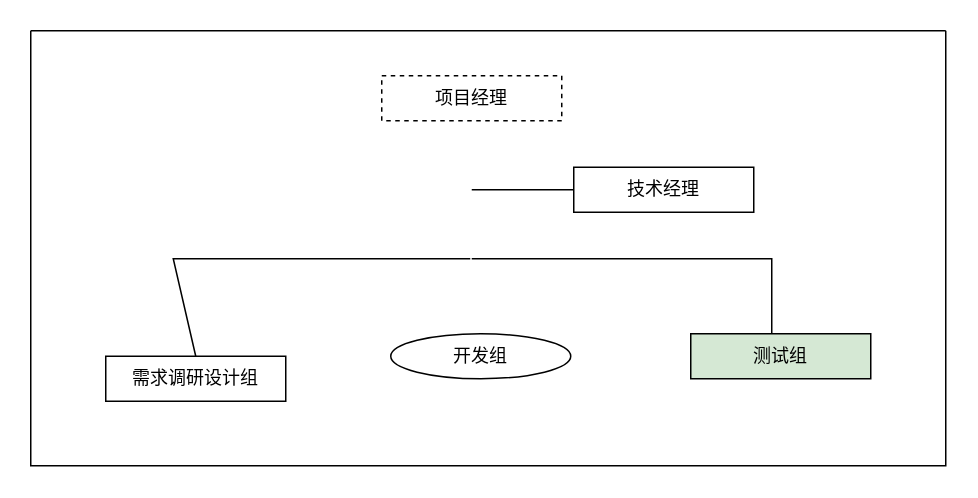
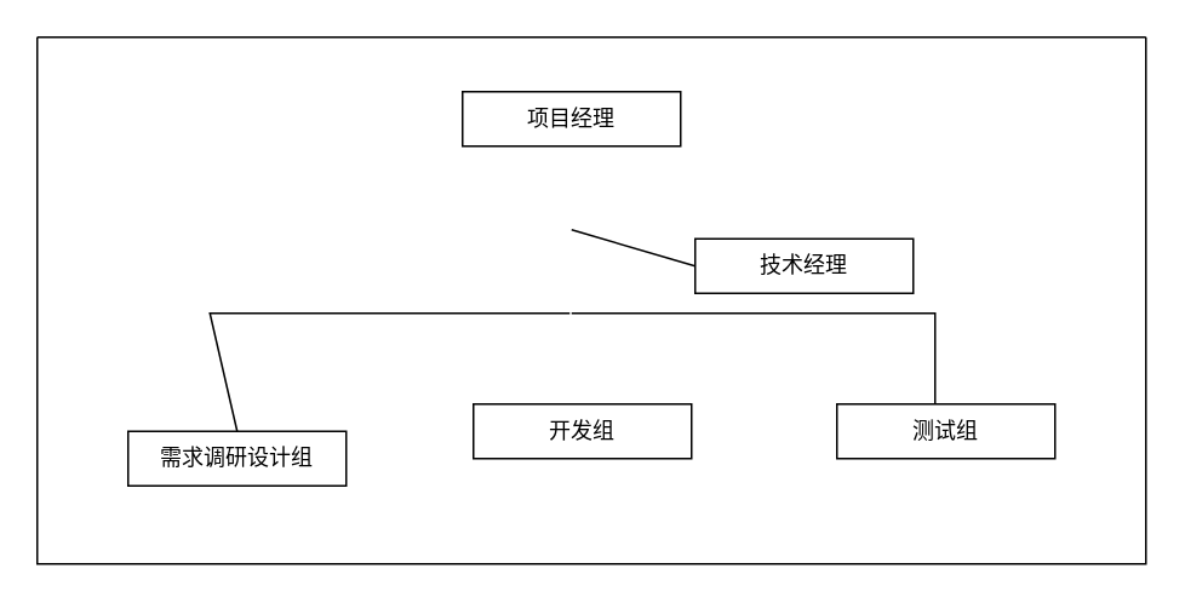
  <mxCell id="0" />
  <mxCell id="1" parent="0" />
- <mxCell id="2" value="项目经理" style="rounded=0;whiteSpace=wrap;html=1;dashed=1;" parent="1" vertex="1"><mxGeometry x="254" y="50" width="120" height="30" as="geometry" /></mxCell>
- <mxCell id="3" value="技术经理" style="rounded=0;whiteSpace=wrap;html=1;" parent="1" vertex="1"><mxGeometry x="382" y="111" width="120" height="30" as="geometry" /></mxCell>
+ <mxCell id="2" value="项目经理" style="rounded=0;whiteSpace=wrap;html=1;" parent="1" vertex="1"><mxGeometry x="254" y="50" width="120" height="30" as="geometry" /></mxCell>
+ <mxCell id="3" value="技术经理" style="rounded=0;whiteSpace=wrap;html=1;" parent="1" vertex="1"><mxGeometry x="382" y="131" width="120" height="30" as="geometry" /></mxCell>
  <mxCell id="4" value="需求调研设计组" style="rounded=0;whiteSpace=wrap;html=1;" parent="1" vertex="1"><mxGeometry x="70" y="237" width="120" height="30" as="geometry" /></mxCell>
- <mxCell id="5" value="开发组" style="ellipse;whiteSpace=wrap;html=1;" parent="1" vertex="1"><mxGeometry x="260" y="222" width="120" height="30" as="geometry" /></mxCell>
- <mxCell id="6" value="测试组" style="rounded=0;whiteSpace=wrap;html=1;fillColor=#d5e8d4;" parent="1" vertex="1"><mxGeometry x="460" y="222" width="120" height="30" as="geometry" /></mxCell>
+ <mxCell id="5" value="开发组" style="rounded=0;whiteSpace=wrap;html=1;" parent="1" vertex="1"><mxGeometry x="260" y="222" width="120" height="30" as="geometry" /></mxCell>
+ <mxCell id="6" value="测试组" style="rounded=0;whiteSpace=wrap;html=1;" parent="1" vertex="1"><mxGeometry x="460" y="222" width="120" height="30" as="geometry" /></mxCell>
  <mxCell id="7" value="" style="endArrow=none;html=1;rounded=0;entryX=0;entryY=0.5;entryDx=0;entryDy=0;" parent="1" target="3" edge="1"><mxGeometry width="50" height="50" relative="1" as="geometry"><mxPoint x="314" y="126" as="sourcePoint" /><mxPoint x="454" y="164" as="targetPoint" /></mxGeometry></mxCell>
  <mxCell id="8" value="" style="endArrow=none;html=1;rounded=0;entryX=0.5;entryY=0;entryDx=0;entryDy=0;" parent="1" edge="1"><mxGeometry width="50" height="50" relative="1" as="geometry"><mxPoint x="314" y="172" as="sourcePoint" /><mxPoint x="514" y="222" as="targetPoint" /><Array as="points"><mxPoint x="514" y="172" /></Array></mxGeometry></mxCell>
  <mxCell id="9" value="" style="endArrow=none;html=1;rounded=0;exitX=0.5;exitY=0;exitDx=0;exitDy=0;" parent="1" source="4" edge="1"><mxGeometry width="50" height="50" relative="1" as="geometry"><mxPoint x="103" y="222" as="sourcePoint" /><mxPoint x="313" y="172" as="targetPoint" /><Array as="points"><mxPoint x="115" y="172" /></Array></mxGeometry></mxCell>
  <mxCell id="10" value="" style="swimlane;startSize=0;" parent="1" vertex="1"><mxGeometry x="20" y="20" width="610" height="290" as="geometry"><mxRectangle x="50" y="90" width="50" height="40" as="alternateBounds" /></mxGeometry></mxCell>
